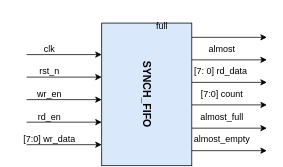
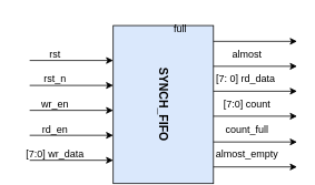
  <mxCell id="0" />
  <mxCell id="1" parent="0" />
  <mxCell id="2" value="&lt;b&gt;&lt;font style=&quot;font-size: 14px;&quot;&gt;SYNCH_FIFO&lt;/font&gt;&lt;/b&gt;" style="rounded=0;whiteSpace=wrap;html=1;rotation=90;fillColor=#dae8fc;" parent="1" vertex="1"><mxGeometry x="100" y="65" width="190" height="120" as="geometry" /></mxCell>
  <mxCell id="3" value="" style="edgeStyle=none;orthogonalLoop=1;jettySize=auto;html=1;rounded=0;" parent="1" edge="1"><mxGeometry width="100" relative="1" as="geometry"><mxPoint x="35" y="72" as="sourcePoint" /><mxPoint x="135" y="72" as="targetPoint" /><Array as="points" /></mxGeometry></mxCell>
  <mxCell id="4" value="" style="edgeStyle=none;orthogonalLoop=1;jettySize=auto;html=1;rounded=0;" parent="1" edge="1"><mxGeometry width="100" relative="1" as="geometry"><mxPoint x="35" y="102" as="sourcePoint" /><mxPoint x="135" y="102" as="targetPoint" /><Array as="points" /></mxGeometry></mxCell>
  <mxCell id="5" value="" style="edgeStyle=none;orthogonalLoop=1;jettySize=auto;html=1;rounded=0;" parent="1" edge="1"><mxGeometry width="100" relative="1" as="geometry"><mxPoint x="35" y="132" as="sourcePoint" /><mxPoint x="135" y="132" as="targetPoint" /><Array as="points" /></mxGeometry></mxCell>
  <mxCell id="6" value="" style="edgeStyle=none;orthogonalLoop=1;jettySize=auto;html=1;rounded=0;" parent="1" edge="1"><mxGeometry width="100" relative="1" as="geometry"><mxPoint x="35" y="162" as="sourcePoint" /><mxPoint x="135" y="162" as="targetPoint" /><Array as="points" /></mxGeometry></mxCell>
  <mxCell id="7" value="" style="edgeStyle=none;orthogonalLoop=1;jettySize=auto;html=1;rounded=0;strokeColor=default;" parent="1" edge="1"><mxGeometry width="100" relative="1" as="geometry"><mxPoint x="35" y="192" as="sourcePoint" /><mxPoint x="135" y="192" as="targetPoint" /><Array as="points" /></mxGeometry></mxCell>
- <mxCell id="8" value="clk" style="text;html=1;align=center;verticalAlign=middle;resizable=0;points=[];autosize=1;strokeColor=none;fillColor=none;" parent="1" vertex="1"><mxGeometry x="45" y="50" width="40" height="30" as="geometry" /></mxCell>
+ <mxCell id="8" value="rst" style="text;html=1;align=center;verticalAlign=middle;resizable=0;points=[];autosize=1;strokeColor=none;fillColor=none;" parent="1" vertex="1"><mxGeometry x="45" y="50" width="40" height="30" as="geometry" /></mxCell>
  <mxCell id="9" value="rst_n" style="text;html=1;align=center;verticalAlign=middle;resizable=0;points=[];autosize=1;strokeColor=none;fillColor=none;" parent="1" vertex="1"><mxGeometry x="40" y="80" width="50" height="30" as="geometry" /></mxCell>
  <mxCell id="10" value="wr_en" style="text;html=1;align=center;verticalAlign=middle;resizable=0;points=[];autosize=1;strokeColor=none;fillColor=none;" parent="1" vertex="1"><mxGeometry x="35" y="110" width="60" height="30" as="geometry" /></mxCell>
  <mxCell id="11" value="rd_en" style="text;html=1;align=center;verticalAlign=middle;resizable=0;points=[];autosize=1;strokeColor=none;fillColor=none;" parent="1" vertex="1"><mxGeometry x="40" y="140" width="50" height="30" as="geometry" /></mxCell>
  <mxCell id="12" value="[7:0] wr_data" style="text;html=1;align=center;verticalAlign=middle;resizable=0;points=[];autosize=1;strokeColor=none;fillColor=none;" vertex="1" parent="1"><mxGeometry x="20" y="170" width="90" height="30" as="geometry" /></mxCell>
  <mxCell id="13" value="" style="edgeStyle=none;orthogonalLoop=1;jettySize=auto;html=1;rounded=0;strokeColor=default;" edge="1" parent="1"><mxGeometry width="100" relative="1" as="geometry"><mxPoint x="255" y="170" as="sourcePoint" /><mxPoint x="355" y="170" as="targetPoint" /><Array as="points" /></mxGeometry></mxCell>
  <mxCell id="14" value="" style="edgeStyle=none;orthogonalLoop=1;jettySize=auto;html=1;rounded=0;strokeColor=default;" edge="1" parent="1"><mxGeometry width="100" relative="1" as="geometry"><mxPoint x="255" y="139" as="sourcePoint" /><mxPoint x="355" y="139" as="targetPoint" /><Array as="points" /></mxGeometry></mxCell>
  <mxCell id="15" value="" style="edgeStyle=none;orthogonalLoop=1;jettySize=auto;html=1;rounded=0;strokeColor=default;" edge="1" parent="1"><mxGeometry width="100" relative="1" as="geometry"><mxPoint x="255" y="109" as="sourcePoint" /><mxPoint x="355" y="109" as="targetPoint" /><Array as="points" /></mxGeometry></mxCell>
  <mxCell id="16" value="" style="edgeStyle=none;orthogonalLoop=1;jettySize=auto;html=1;rounded=0;strokeColor=default;" edge="1" parent="1"><mxGeometry width="100" relative="1" as="geometry"><mxPoint x="255" y="79" as="sourcePoint" /><mxPoint x="355" y="79" as="targetPoint" /><Array as="points" /></mxGeometry></mxCell>
  <mxCell id="17" value="" style="edgeStyle=none;orthogonalLoop=1;jettySize=auto;html=1;rounded=0;strokeColor=default;" edge="1" parent="1"><mxGeometry width="100" relative="1" as="geometry"><mxPoint x="255" y="49" as="sourcePoint" /><mxPoint x="355" y="49" as="targetPoint" /><Array as="points" /></mxGeometry></mxCell>
  <mxCell id="18" value="" style="edgeStyle=none;orthogonalLoop=1;jettySize=auto;html=1;rounded=0;strokeColor=default;" edge="1" parent="1"><mxGeometry width="100" relative="1" as="geometry"><mxPoint x="255" y="200" as="sourcePoint" /><mxPoint x="355" y="200" as="targetPoint" /><Array as="points" /></mxGeometry></mxCell>
  <mxCell id="19" value="full" style="text;html=1;align=center;verticalAlign=middle;resizable=0;points=[];autosize=1;strokeColor=none;fillColor=none;" vertex="1" parent="1"><mxGeometry x="195" y="20" width="40" height="30" as="geometry" /></mxCell>
  <mxCell id="20" value="almost" style="text;html=1;align=center;verticalAlign=middle;resizable=0;points=[];autosize=1;strokeColor=none;fillColor=none;" vertex="1" parent="1"><mxGeometry x="265" y="50" width="60" height="30" as="geometry" /></mxCell>
  <mxCell id="21" value="[7: 0] rd_data&amp;nbsp;" style="text;html=1;align=center;verticalAlign=middle;resizable=0;points=[];autosize=1;strokeColor=none;fillColor=none;" vertex="1" parent="1"><mxGeometry x="245" y="80" width="100" height="30" as="geometry" /></mxCell>
  <mxCell id="22" value="[7:0] count" style="text;html=1;align=center;verticalAlign=middle;resizable=0;points=[];autosize=1;strokeColor=none;fillColor=none;" vertex="1" parent="1"><mxGeometry x="255" y="110" width="80" height="30" as="geometry" /></mxCell>
- <mxCell id="23" value="almost_full" style="text;html=1;align=center;verticalAlign=middle;resizable=0;points=[];autosize=1;strokeColor=none;fillColor=none;" vertex="1" parent="1"><mxGeometry x="255" y="140" width="80" height="30" as="geometry" /></mxCell>
+ <mxCell id="23" value="count_full" style="text;html=1;align=center;verticalAlign=middle;resizable=0;points=[];autosize=1;strokeColor=none;fillColor=none;" vertex="1" parent="1"><mxGeometry x="255" y="140" width="80" height="30" as="geometry" /></mxCell>
  <mxCell id="24" value="almost_empty" style="text;html=1;align=center;verticalAlign=middle;resizable=0;points=[];autosize=1;strokeColor=none;fillColor=none;" vertex="1" parent="1"><mxGeometry x="245" y="170" width="100" height="30" as="geometry" /></mxCell>
